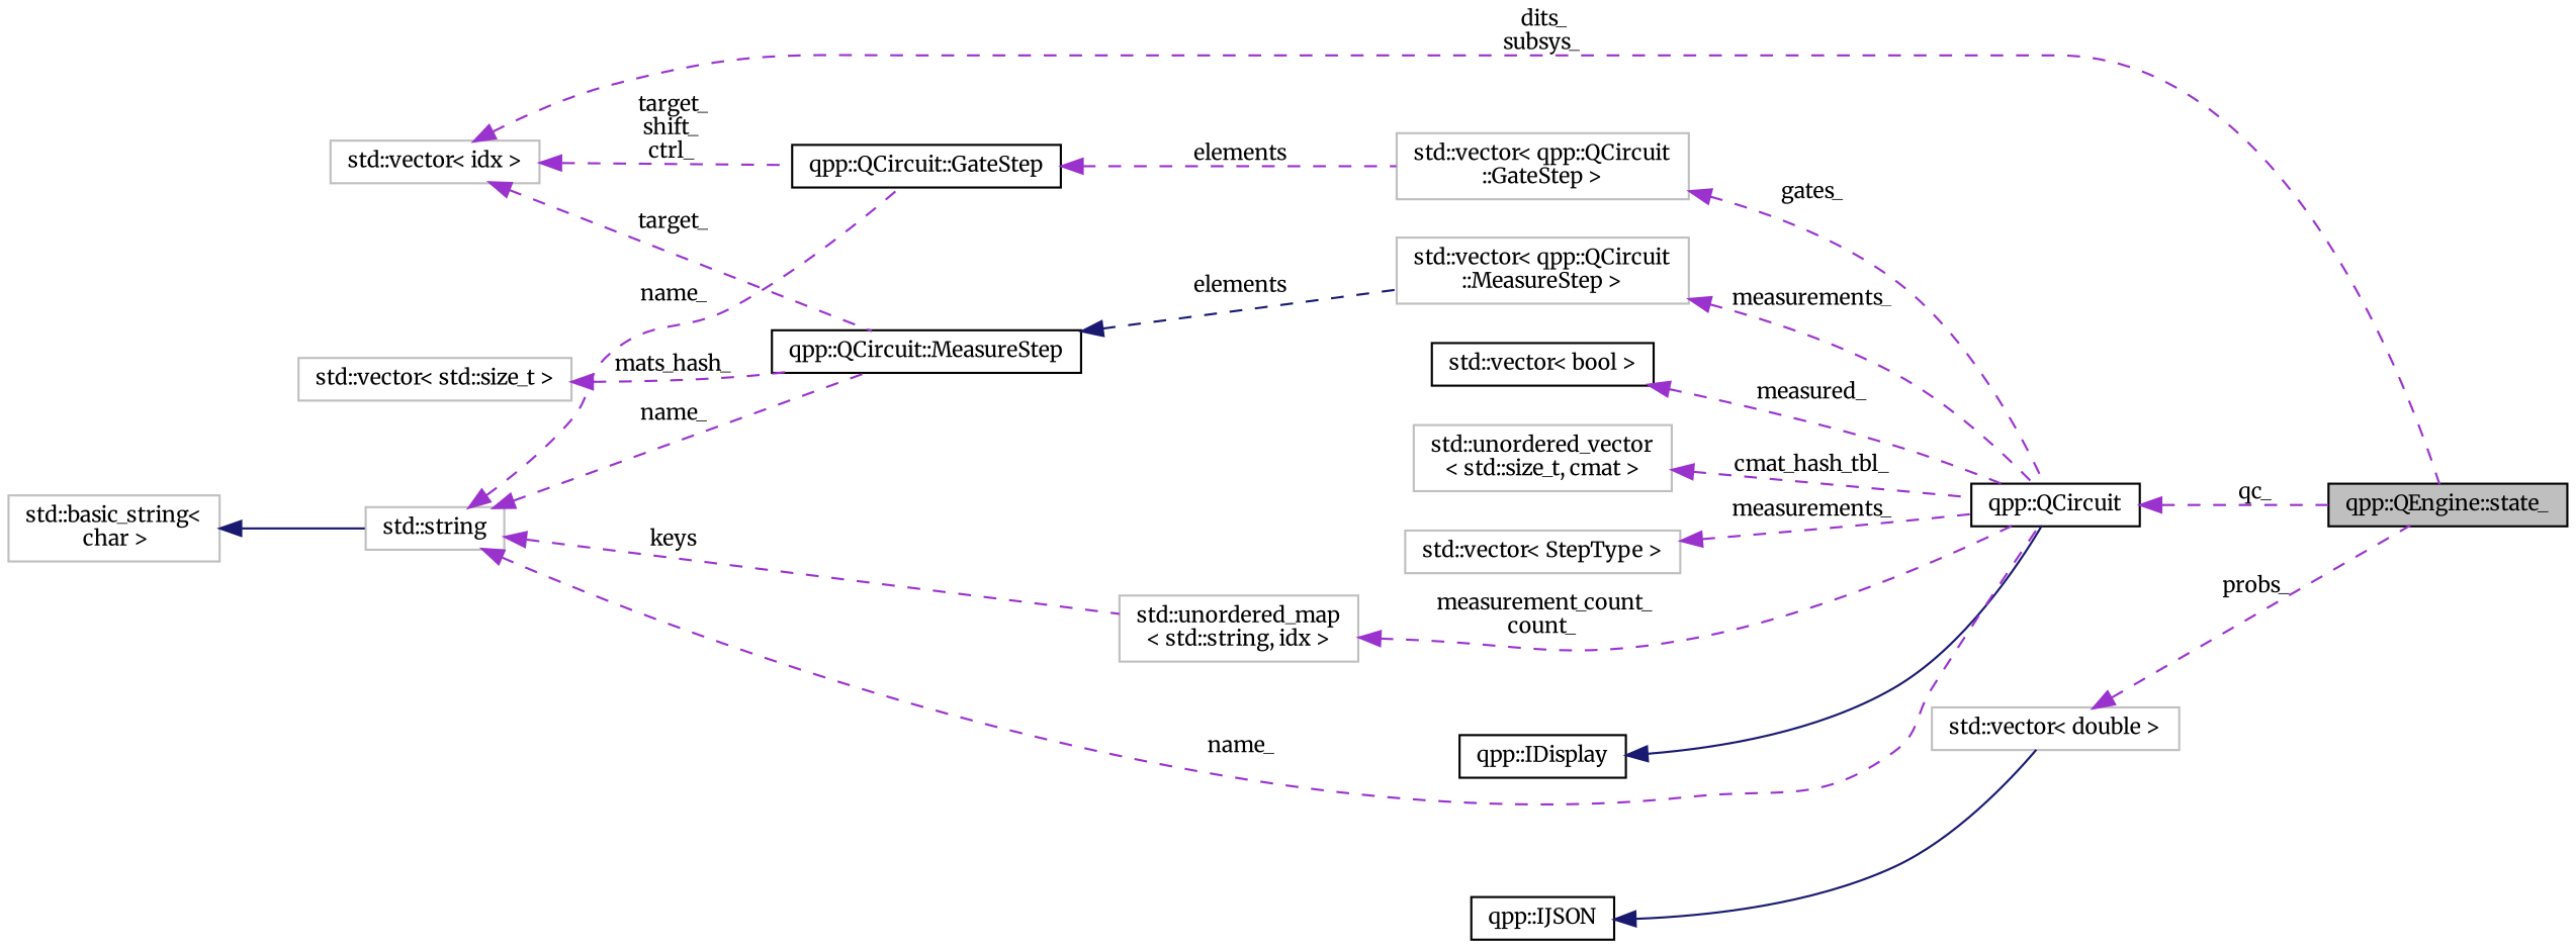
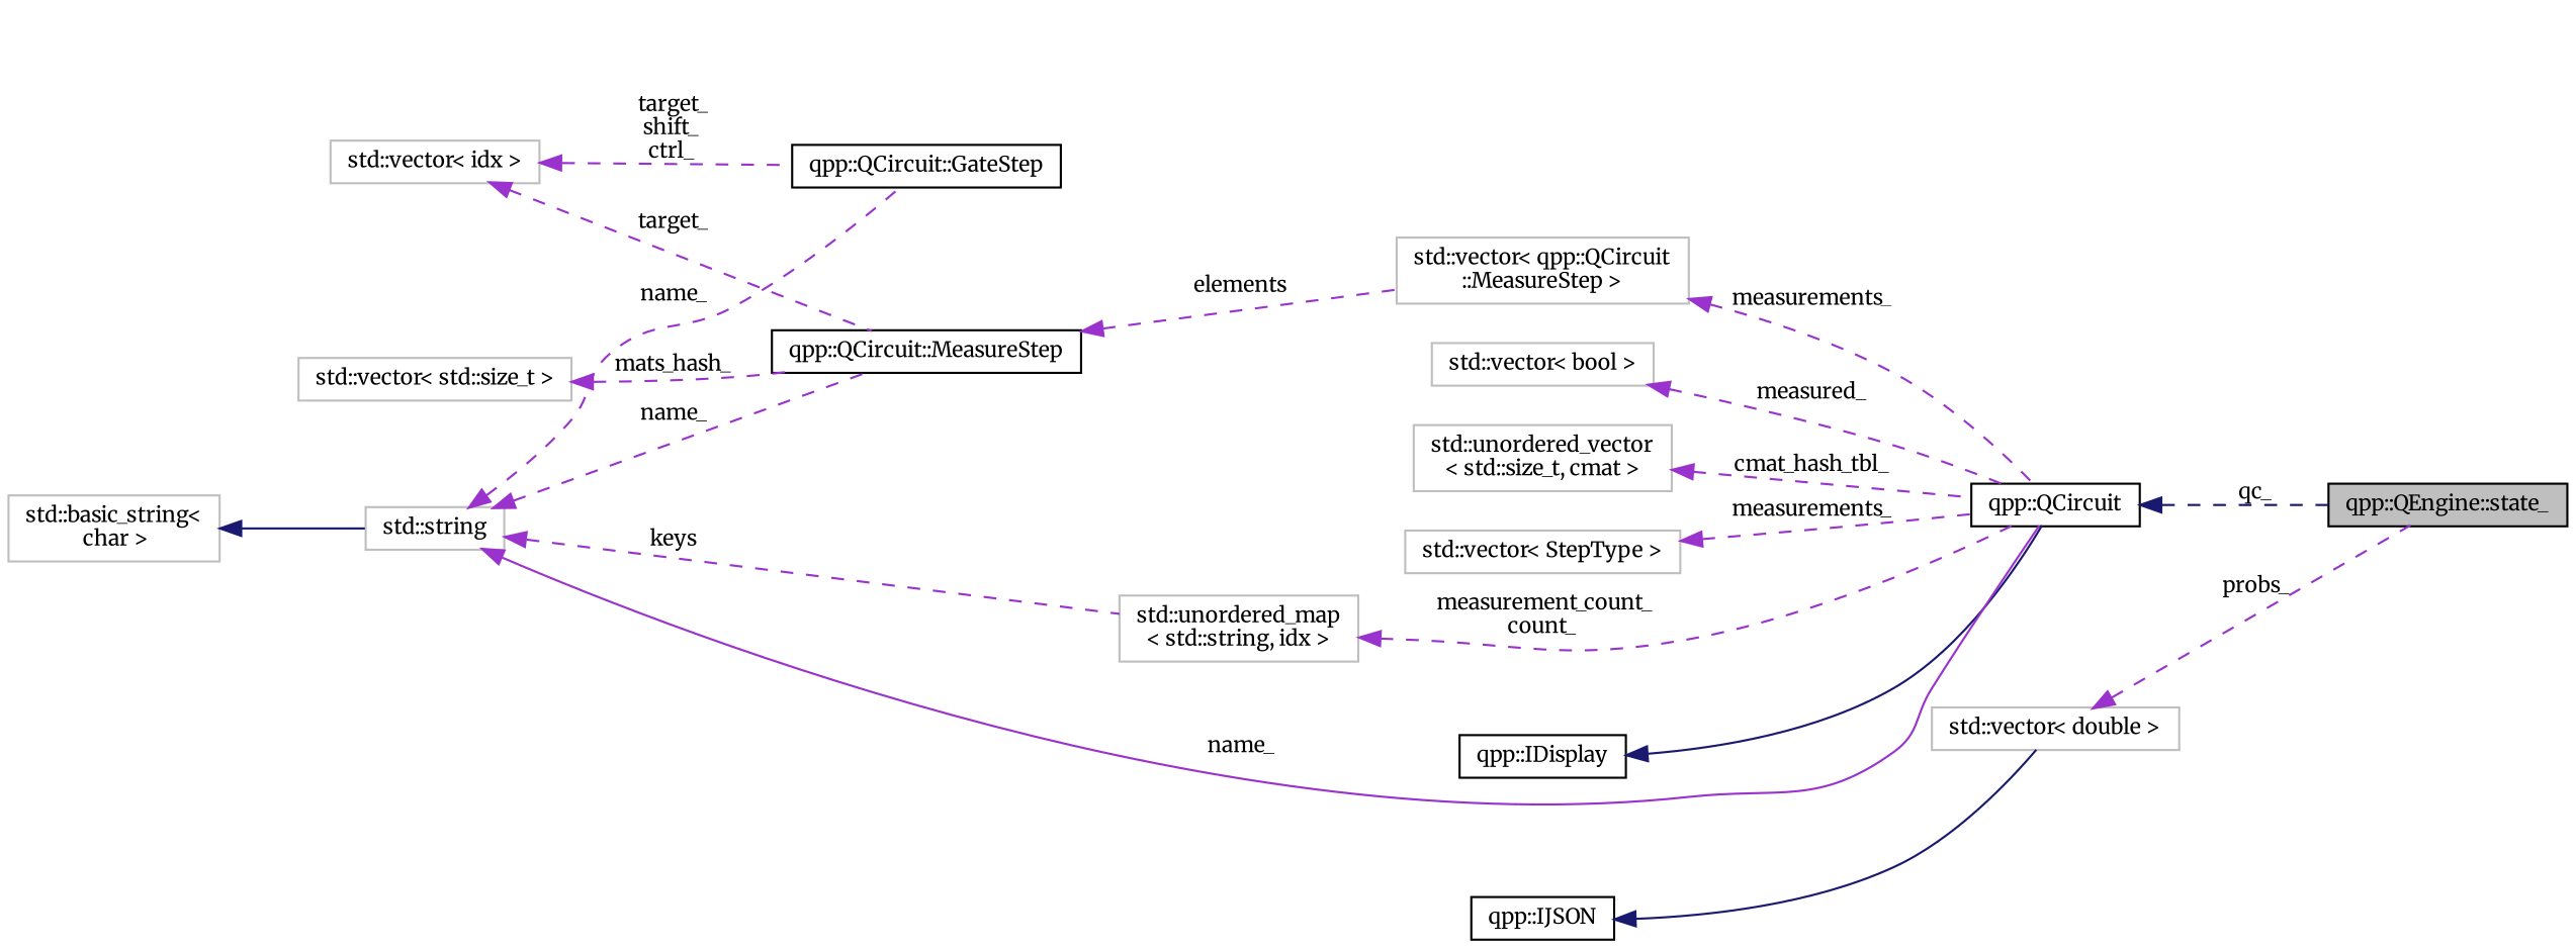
  digraph {
    fontname=Merriweather
    rankdir=LR
    node [color=grey75 fillcolor=white fontname=Merriweather fontsize=10 shape=record style=filled]
    edge [color=darkorchid3 dir=back fontname=Merriweather fontsize=10 labelfontname=Helvetica labelfontsize=10 style=dashed]
    n1 [color=black fillcolor=grey75 fontcolor=black height=0.2 label="qpp::QEngine::state_" width=0.4]
    n2 [height=0.2 label="std::vector\< idx \>" width=0.4]
    n3 [color=black height=0.2 label="qpp::QCircuit::MeasureStep" width=0.4]
    n4 [color=black height=0.2 label="qpp::QCircuit::GateStep" width=0.4]
    n5 [height=0.2 label="std::vector\< qpp::QCircuit\l::MeasureStep \>" width=0.4]
-   n6 [height=0.2 label="std::vector\< qpp::QCircuit\l::GateStep \>" width=0.4]
    n7 [color=black height=0.2 label="qpp::QCircuit" width=0.4]
    n8 [color=black height=0.2 label="qpp::IDisplay" width=0.4]
    n9 [color=black height=0.2 label="qpp::IJSON" width=0.4]
    n10 [height=0.2 label="std::vector\< double \>" width=0.4]
    n11 [height=0.2 label="std::unordered_map\l\< std::string, idx \>" width=0.4]
    n12 [height=0.2 label="std::string" width=0.4]
    n13 [height=0.2 label="std::basic_string\<\l char \>" width=0.4]
    n14 [height=0.2 label="std::vector\< std::size_t \>" width=0.4]
    n15 [height=0.2 label="std::unordered_vector\l\< std::size_t, cmat \>" width=0.4]
-   n16 [color=black height=0.2 label="std::vector\< bool \>" width=0.4]
+   n16 [height=0.2 label="std::vector\< bool \>" width=0.4]
    n17 [height=0.2 label="std::vector\< StepType \>" width=0.4]
-   n2 -> n1 [label=" dits_\nsubsys_"]
    n2 -> n3 [label=" target_"]
    n2 -> n4 [label=" target_\nshift_\nctrl_"]
-   n3 -> n5 [color=midnightblue label=" elements"]
-   n4 -> n6 [label=" elements"]
+   n3 -> n5 [label=" elements"]
    n5 -> n7 [label=" measurements_"]
-   n6 -> n7 [label=" gates_"]
-   n7 -> n1 [label=" qc_"]
+   n7 -> n1 [color=midnightblue label=" qc_"]
    n8 -> n7 [color=midnightblue style=solid]
    n9 -> n10 [color=midnightblue style=solid]
    n10 -> n1 [label=" probs_"]
    n11 -> n7 [label=" measurement_count_\ncount_"]
    n12 -> n3 [label=" name_"]
    n12 -> n4 [label=" name_"]
-   n12 -> n7 [label=" name_"]
+   n12 -> n7 [label=" name_" style=solid]
    n12 -> n11 [label=" keys"]
    n13 -> n12 [color=midnightblue style=solid]
    n14 -> n3 [label=" mats_hash_"]
    n15 -> n7 [label=" cmat_hash_tbl_"]
    n16 -> n7 [label=" measured_"]
    n17 -> n7 [label=" measurements_"]
  }
